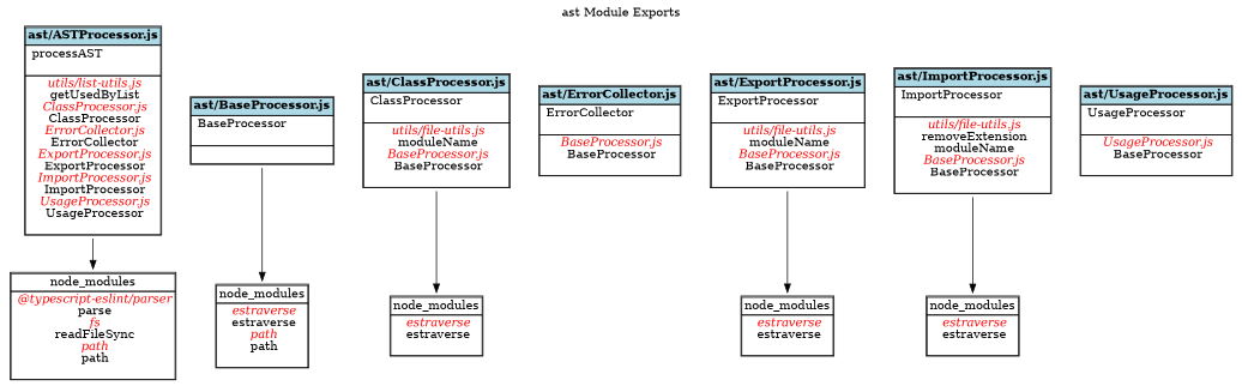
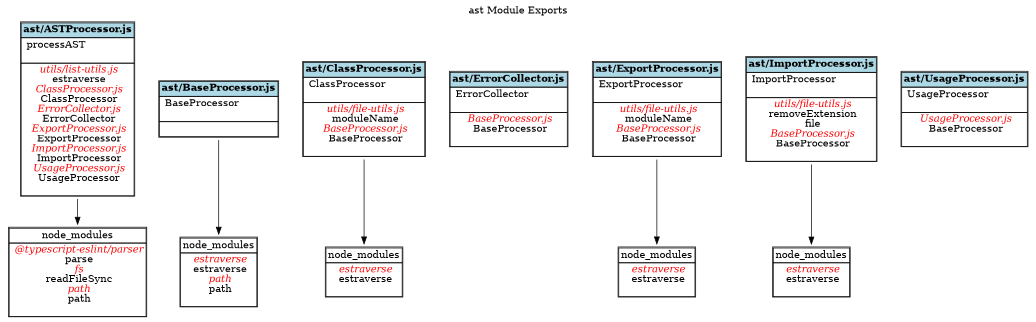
  digraph {
    label="ast Module Exports"
    labelloc=t
    node [shape=none]
-   n1 [label=<<TABLE cellspacing="0" cellborder="1" align="left"> <TR><TD bgcolor="lightblue" align="center"><B>ast/ASTProcessor.js</B></TD></TR> <TR><TD align="left"> processAST<BR/> </TD></TR> <TR><TD align="center"> <font color="red"><I>utils/list-utils.js</I></font><BR/> getUsedByList<BR/> <font color="red"><I>ClassProcessor.js</I></font><BR/> ClassProcessor<BR/> <font color="red"><I>ErrorCollector.js</I></font><BR/> ErrorCollector<BR/> <font color="red"><I>ExportProcessor.js</I></font><BR/> ExportProcessor<BR/> <font color="red"><I>ImportProcessor.js</I></font><BR/> ImportProcessor<BR/> <font color="red"><I>UsageProcessor.js</I></font><BR/> UsageProcessor<BR/> </TD></TR> </TABLE>>]
+   n1 [label=<<TABLE cellspacing="0" cellborder="1" align="left"> <TR><TD bgcolor="lightblue" align="center"><B>ast/ASTProcessor.js</B></TD></TR> <TR><TD align="left"> processAST<BR/> </TD></TR> <TR><TD align="center"> <font color="red"><I>utils/list-utils.js</I></font><BR/> estraverse<BR/> <font color="red"><I>ClassProcessor.js</I></font><BR/> ClassProcessor<BR/> <font color="red"><I>ErrorCollector.js</I></font><BR/> ErrorCollector<BR/> <font color="red"><I>ExportProcessor.js</I></font><BR/> ExportProcessor<BR/> <font color="red"><I>ImportProcessor.js</I></font><BR/> ImportProcessor<BR/> <font color="red"><I>UsageProcessor.js</I></font><BR/> UsageProcessor<BR/> </TD></TR> </TABLE>>]
    n2 [label=<<TABLE cellspacing="0" cellborder="1" align="left"> <TR><TD>node_modules</TD></TR> <TR><TD align="center"> <font color="red"><I>@typescript-eslint/parser</I></font><BR/> parse<BR/> <font color="red"><I>fs</I></font><BR/> readFileSync<BR/> <font color="red"><I>path</I></font><BR/> path<BR/> </TD></TR> </TABLE>>]
    n3 [label=<<TABLE cellspacing="0" cellborder="1" align="left"> <TR><TD bgcolor="lightblue" align="center"><B>ast/BaseProcessor.js</B></TD></TR> <TR><TD align="left"> BaseProcessor<BR/> </TD></TR> <TR><TD align="center"> </TD></TR> </TABLE>>]
    n4 [label=<<TABLE cellspacing="0" cellborder="1" align="left"> <TR><TD>node_modules</TD></TR> <TR><TD align="center"> <font color="red"><I>estraverse</I></font><BR/> estraverse<BR/> <font color="red"><I>path</I></font><BR/> path<BR/> </TD></TR> </TABLE>>]
    n5 [label=<<TABLE cellspacing="0" cellborder="1" align="left"> <TR><TD bgcolor="lightblue" align="center"><B>ast/ClassProcessor.js</B></TD></TR> <TR><TD align="left"> ClassProcessor<BR/> </TD></TR> <TR><TD align="center"> <font color="red"><I>utils/file-utils.js</I></font><BR/> moduleName<BR/> <font color="red"><I>BaseProcessor.js</I></font><BR/> BaseProcessor<BR/> </TD></TR> </TABLE>>]
    n6 [label=<<TABLE cellspacing="0" cellborder="1" align="left"> <TR><TD>node_modules</TD></TR> <TR><TD align="center"> <font color="red"><I>estraverse</I></font><BR/> estraverse<BR/> </TD></TR> </TABLE>>]
    n7 [label=<<TABLE cellspacing="0" cellborder="1" align="left"> <TR><TD bgcolor="lightblue" align="center"><B>ast/ErrorCollector.js</B></TD></TR> <TR><TD align="left"> ErrorCollector<BR/> </TD></TR> <TR><TD align="center"> <font color="red"><I>BaseProcessor.js</I></font><BR/> BaseProcessor<BR/> </TD></TR> </TABLE>>]
    n8 [label=<<TABLE cellspacing="0" cellborder="1" align="left"> <TR><TD bgcolor="lightblue" align="center"><B>ast/ExportProcessor.js</B></TD></TR> <TR><TD align="left"> ExportProcessor<BR/> </TD></TR> <TR><TD align="center"> <font color="red"><I>utils/file-utils.js</I></font><BR/> moduleName<BR/> <font color="red"><I>BaseProcessor.js</I></font><BR/> BaseProcessor<BR/> </TD></TR> </TABLE>>]
    n9 [label=<<TABLE cellspacing="0" cellborder="1" align="left"> <TR><TD>node_modules</TD></TR> <TR><TD align="center"> <font color="red"><I>estraverse</I></font><BR/> estraverse<BR/> </TD></TR> </TABLE>>]
-   n10 [label=<<TABLE cellspacing="0" cellborder="1" align="left"> <TR><TD bgcolor="lightblue" align="center"><B>ast/ImportProcessor.js</B></TD></TR> <TR><TD align="left"> ImportProcessor<BR/> </TD></TR> <TR><TD align="center"> <font color="red"><I>utils/file-utils.js</I></font><BR/> removeExtension<BR/> moduleName<BR/> <font color="red"><I>BaseProcessor.js</I></font><BR/> BaseProcessor<BR/> </TD></TR> </TABLE>>]
+   n10 [label=<<TABLE cellspacing="0" cellborder="1" align="left"> <TR><TD bgcolor="lightblue" align="center"><B>ast/ImportProcessor.js</B></TD></TR> <TR><TD align="left"> ImportProcessor<BR/> </TD></TR> <TR><TD align="center"> <font color="red"><I>utils/file-utils.js</I></font><BR/> removeExtension<BR/> file<BR/> <font color="red"><I>BaseProcessor.js</I></font><BR/> BaseProcessor<BR/> </TD></TR> </TABLE>>]
    n11 [label=<<TABLE cellspacing="0" cellborder="1" align="left"> <TR><TD>node_modules</TD></TR> <TR><TD align="center"> <font color="red"><I>estraverse</I></font><BR/> estraverse<BR/> </TD></TR> </TABLE>>]
    n12 [label=<<TABLE cellspacing="0" cellborder="1" align="left"> <TR><TD bgcolor="lightblue" align="center"><B>ast/UsageProcessor.js</B></TD></TR> <TR><TD align="left"> UsageProcessor<BR/> </TD></TR> <TR><TD align="center"> <font color="red"><I>UsageProcessor.js</I></font><BR/> BaseProcessor<BR/> </TD></TR> </TABLE>>]
    n1 -> n2
    n3 -> n4
    n5 -> n6
    n8 -> n9
    n10 -> n11
  }
